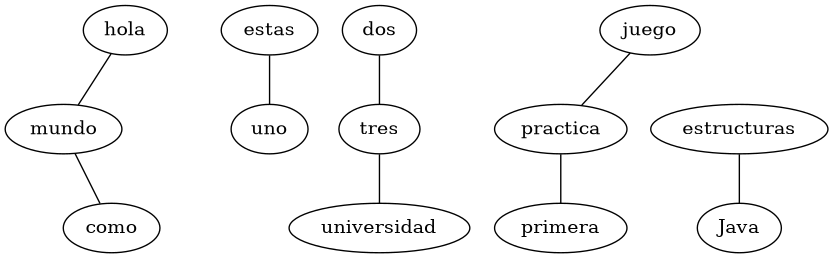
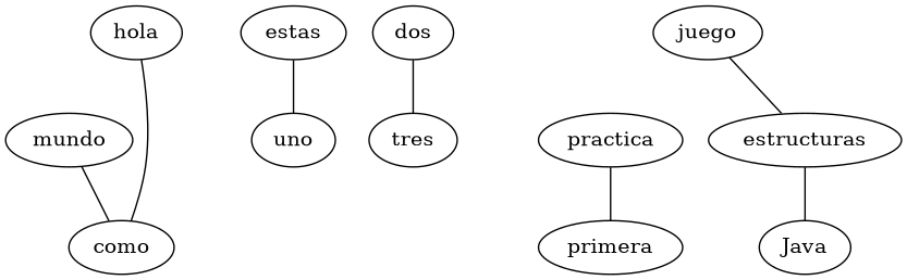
  graph {
    hola
    mundo
    como
    estas
    uno
    dos
    tres
-   universidad
    practica
    primera
    juego
    estructuras
    Java
-   hola -- mundo
+   hola -- como
    mundo -- como
    estas -- uno
    dos -- tres
-   tres -- universidad
    practica -- primera
-   juego -- practica
+   juego -- estructuras
    estructuras -- Java
  }
